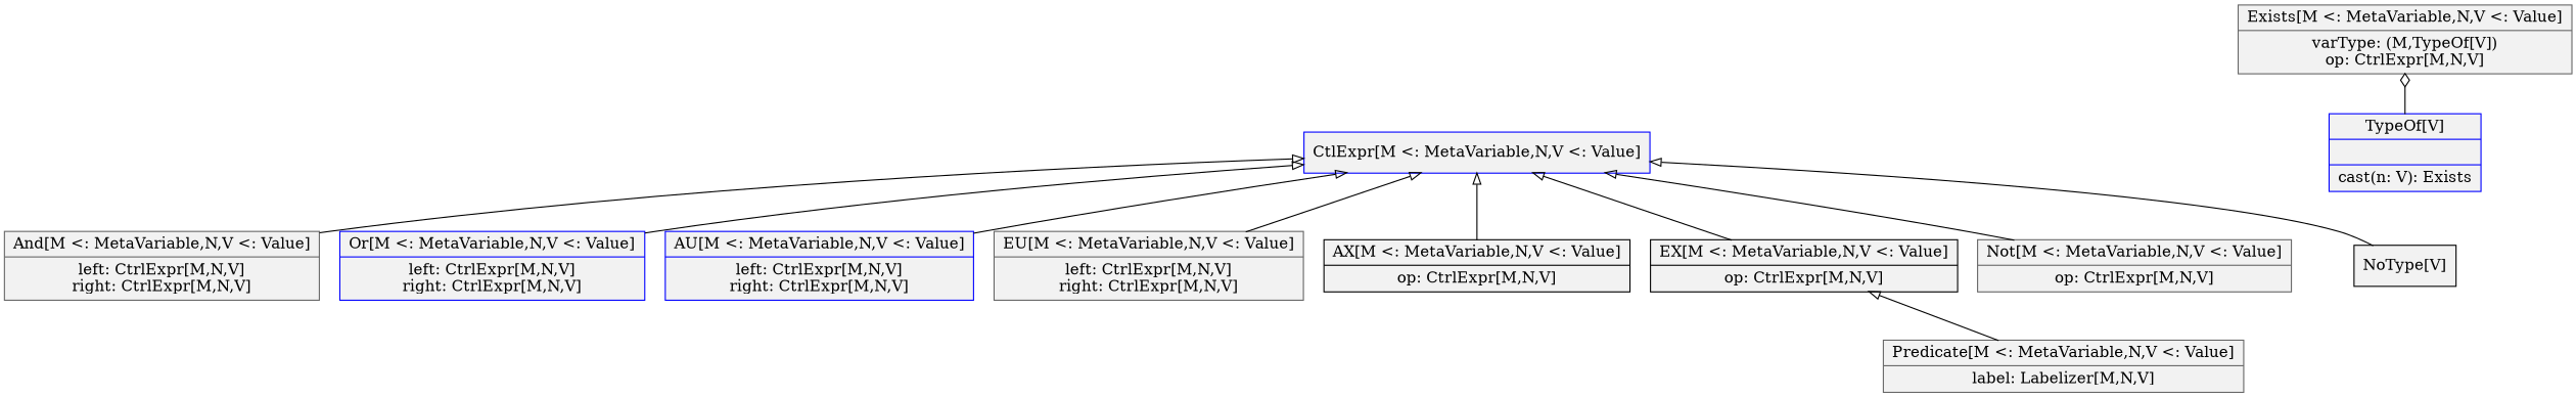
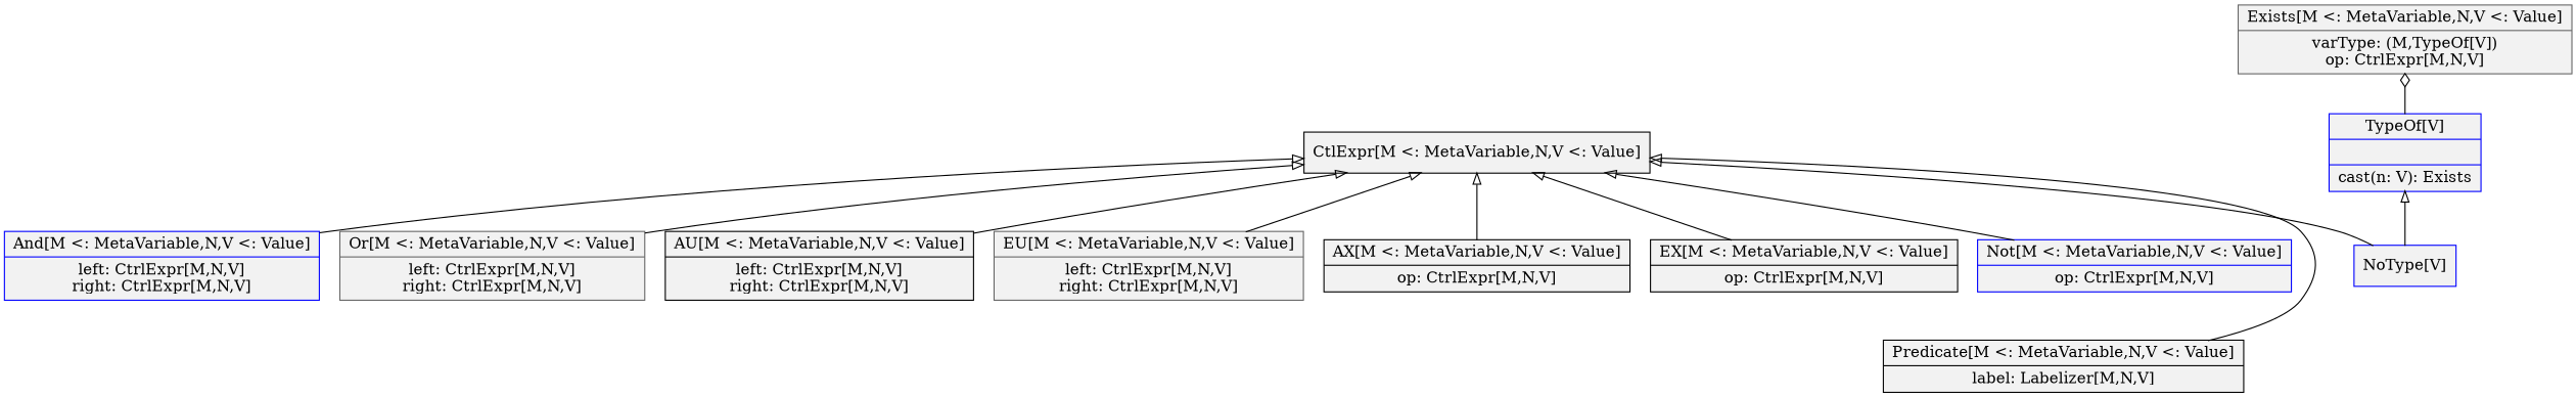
  digraph {
    node [color=black fillcolor=gray95 shape=record style=filled]
    edge [arrowtail=empty dir=back]
-   n1 [color=blue label="CtlExpr[M \<: MetaVariable,N,V \<: Value]"]
-   n2 [color=gray40 label="{And[M \<: MetaVariable,N,V \<: Value]|left: CtrlExpr[M,N,V]\nright: CtrlExpr[M,N,V]}"]
-   n3 [color=blue label="{Or[M \<: MetaVariable,N,V \<: Value]|left: CtrlExpr[M,N,V]\nright: CtrlExpr[M,N,V]}"]
-   n4 [color=blue label="{AU[M \<: MetaVariable,N,V \<: Value]|left: CtrlExpr[M,N,V]\nright: CtrlExpr[M,N,V]}"]
+   n1 [label="CtlExpr[M \<: MetaVariable,N,V \<: Value]"]
+   n2 [color=blue label="{And[M \<: MetaVariable,N,V \<: Value]|left: CtrlExpr[M,N,V]\nright: CtrlExpr[M,N,V]}"]
+   n3 [color=gray40 label="{Or[M \<: MetaVariable,N,V \<: Value]|left: CtrlExpr[M,N,V]\nright: CtrlExpr[M,N,V]}"]
+   n4 [label="{AU[M \<: MetaVariable,N,V \<: Value]|left: CtrlExpr[M,N,V]\nright: CtrlExpr[M,N,V]}"]
    n5 [color=gray40 label="{EU[M \<: MetaVariable,N,V \<: Value]|left: CtrlExpr[M,N,V]\nright: CtrlExpr[M,N,V]}"]
    n6 [label="{AX[M \<: MetaVariable,N,V \<: Value]|op: CtrlExpr[M,N,V]}"]
    n7 [label="{EX[M \<: MetaVariable,N,V \<: Value]|op: CtrlExpr[M,N,V]}"]
-   n8 [color=gray40 label="{Not[M \<: MetaVariable,N,V \<: Value]|op: CtrlExpr[M,N,V]}"]
-   n9 [color=gray40 label="{Predicate[M \<: MetaVariable,N,V \<: Value]|label: Labelizer[M,N,V]}"]
-   n10 [label="NoType[V]"]
+   n8 [color=blue label="{Not[M \<: MetaVariable,N,V \<: Value]|op: CtrlExpr[M,N,V]}"]
+   n9 [label="{Predicate[M \<: MetaVariable,N,V \<: Value]|label: Labelizer[M,N,V]}"]
+   n10 [color=blue label="NoType[V]"]
    n11 [color=gray40 label="{Exists[M \<: MetaVariable,N,V \<: Value]|varType: (M,TypeOf[V])\nop: CtrlExpr[M,N,V]}"]
    n12 [color=blue label="{TypeOf[V]||cast(n: V): Exists}"]
    n1 -> n2
    n1 -> n3
    n1 -> n4
    n1 -> n5
    n1 -> n6
    n1 -> n7
    n1 -> n8
-   n7 -> n9
+   n1 -> n9
    n1 -> n10
    n11 -> n12 [arrowtail=odiamond]
+   n12 -> n10
  }
